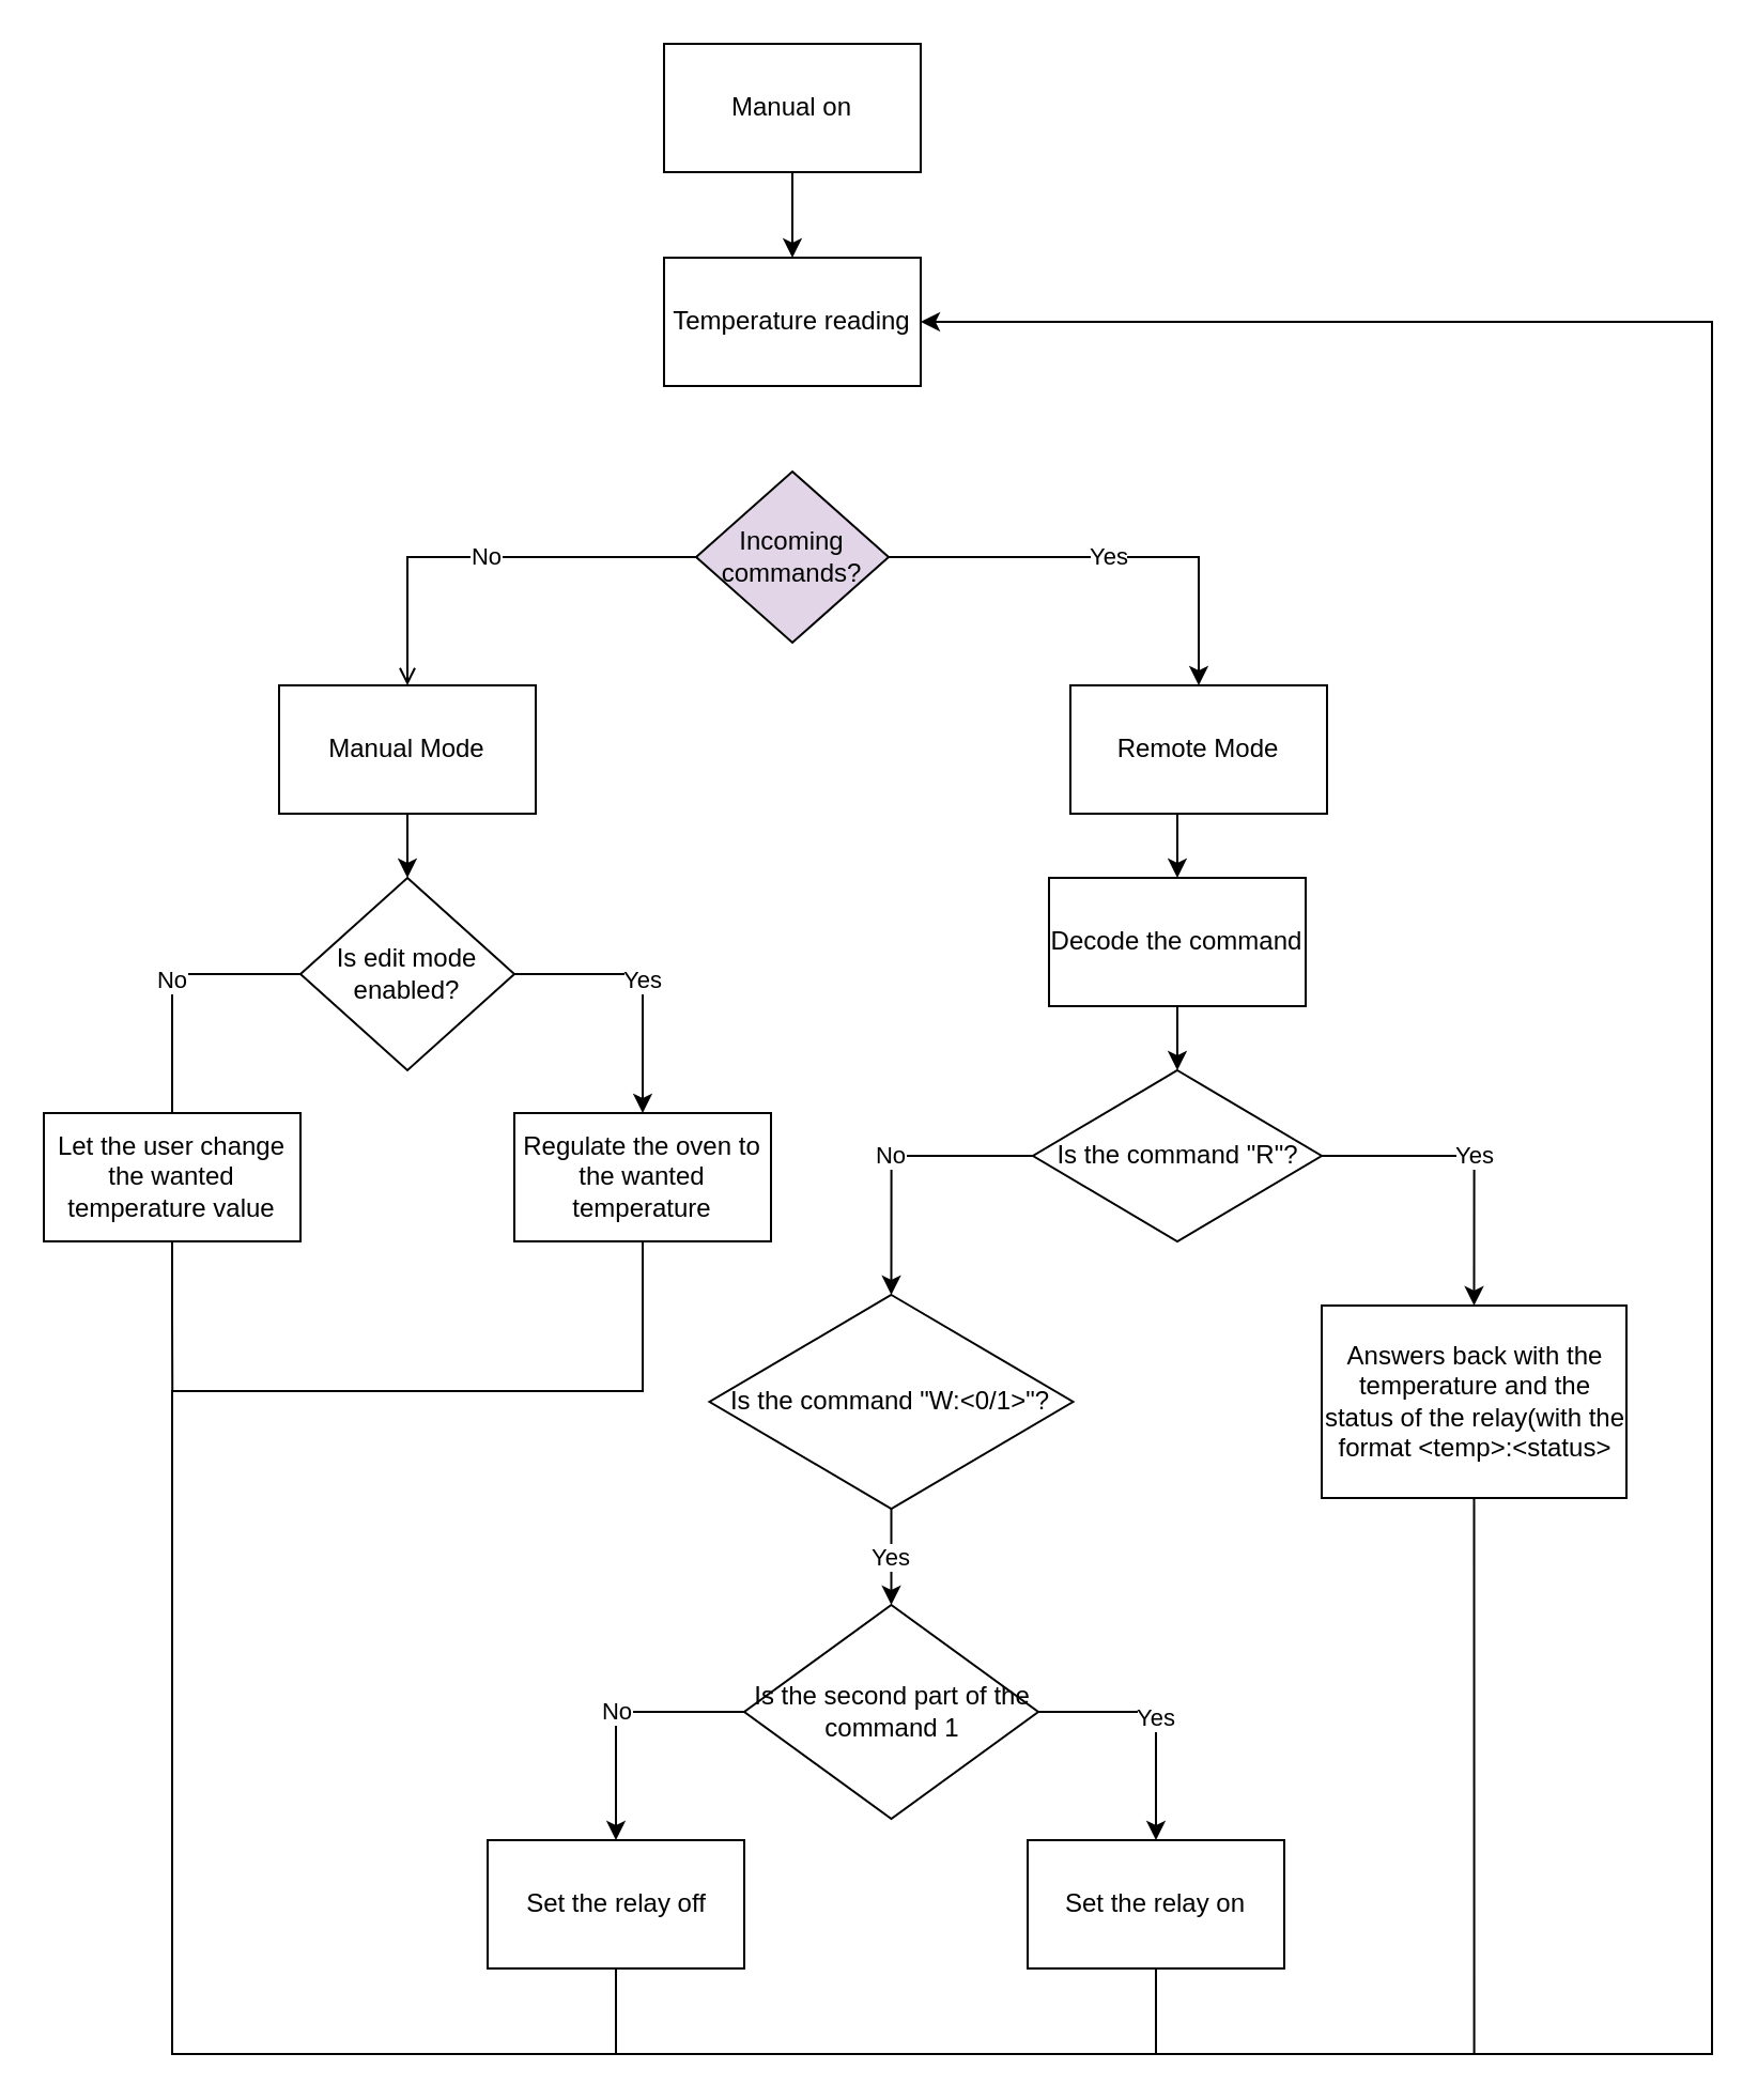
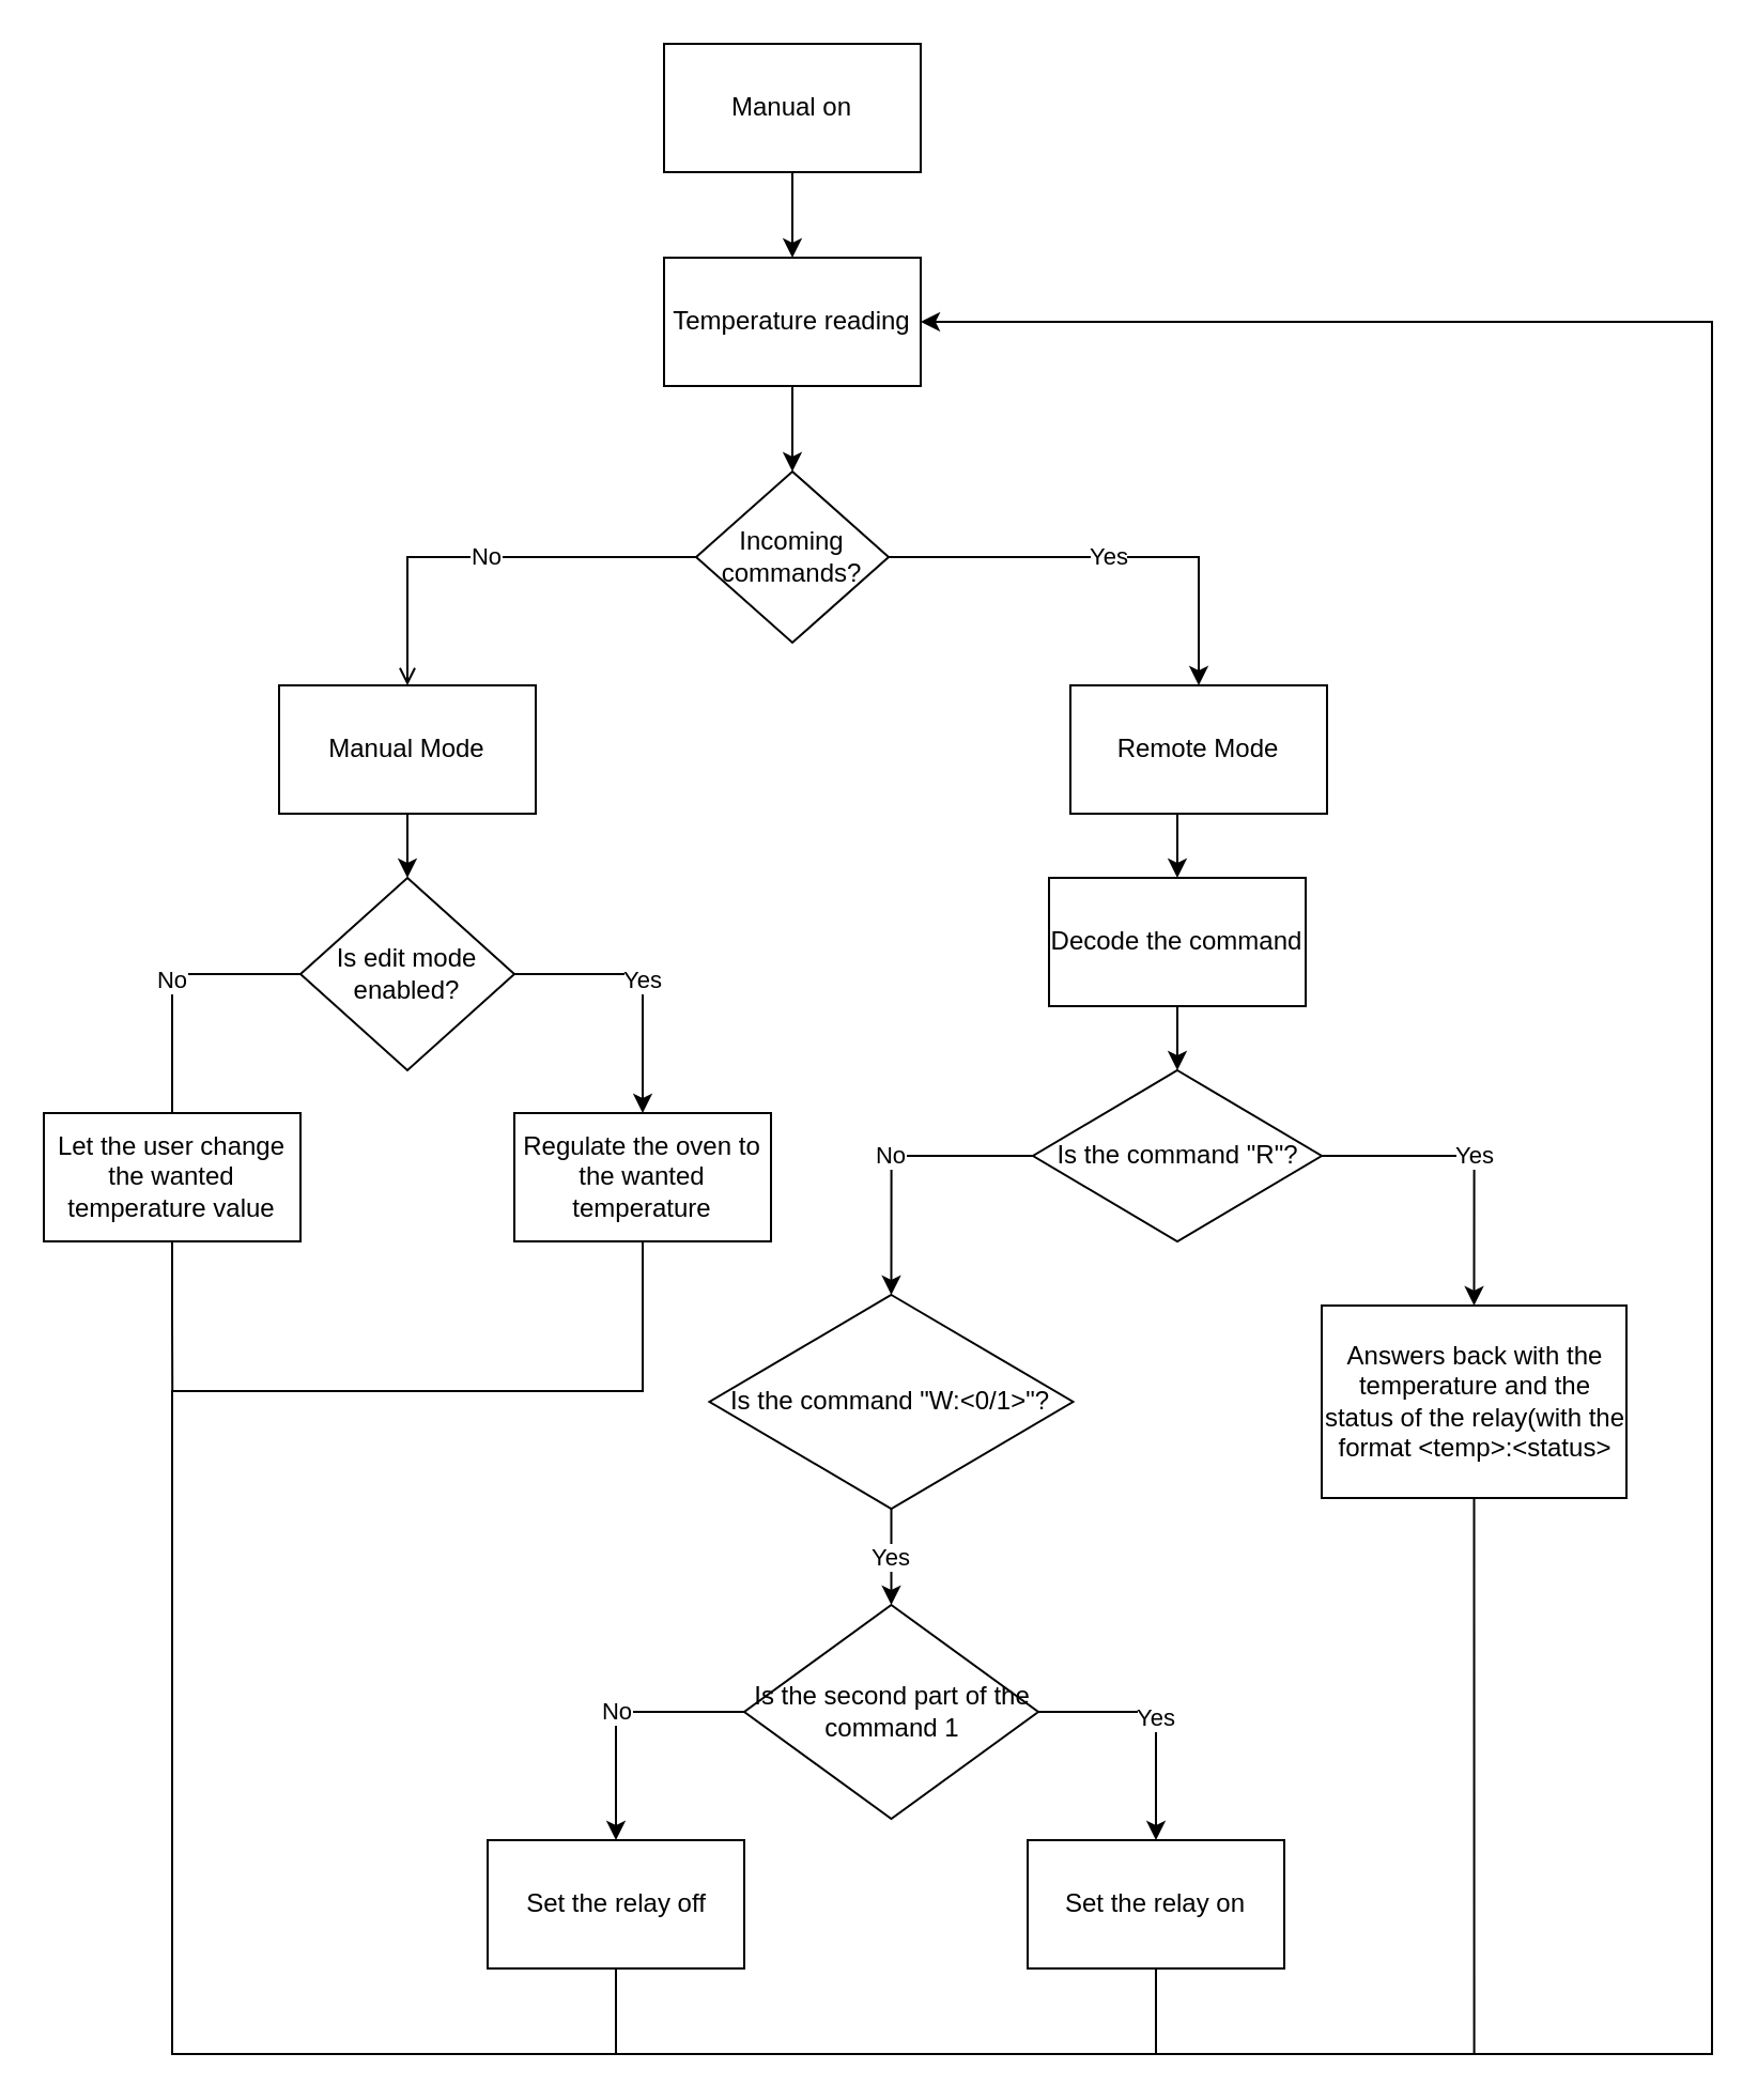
  <mxCell id="0" />
  <mxCell id="1" parent="0" />
  <mxCell id="2" style="edgeStyle=orthogonalEdgeStyle;rounded=0;orthogonalLoop=1;jettySize=auto;html=1;exitX=0.5;exitY=1;exitDx=0;exitDy=0;entryX=0.5;entryY=0;entryDx=0;entryDy=0;" edge="1" parent="1" source="3" target="5"><mxGeometry relative="1" as="geometry" /></mxCell>
  <mxCell id="3" value="Manual on" style="rounded=0;whiteSpace=wrap;html=1;" vertex="1" parent="1"><mxGeometry x="310" y="20" width="120" height="60" as="geometry" /></mxCell>
+ <mxCell id="4" style="edgeStyle=orthogonalEdgeStyle;rounded=0;orthogonalLoop=1;jettySize=auto;html=1;exitX=0.5;exitY=1;exitDx=0;exitDy=0;entryX=0.5;entryY=0;entryDx=0;entryDy=0;" edge="1" parent="1" source="5" target="8"><mxGeometry relative="1" as="geometry" /></mxCell>
  <mxCell id="5" value="Temperature reading" style="rounded=0;whiteSpace=wrap;html=1;" vertex="1" parent="1"><mxGeometry x="310" y="120" width="120" height="60" as="geometry" /></mxCell>
  <mxCell id="6" value="Yes" style="edgeStyle=orthogonalEdgeStyle;rounded=0;orthogonalLoop=1;jettySize=auto;html=1;exitX=1;exitY=0.5;exitDx=0;exitDy=0;entryX=0.5;entryY=0;entryDx=0;entryDy=0;" edge="1" parent="1" source="8" target="12"><mxGeometry relative="1" as="geometry" /></mxCell>
  <mxCell id="7" value="No" style="edgeStyle=orthogonalEdgeStyle;rounded=0;orthogonalLoop=1;jettySize=auto;html=1;exitX=0;exitY=0.5;exitDx=0;exitDy=0;entryX=0.5;entryY=0;entryDx=0;entryDy=0;endArrow=open;" edge="1" parent="1" source="8" target="10"><mxGeometry relative="1" as="geometry" /></mxCell>
- <mxCell id="8" value="Incoming commands?" style="rhombus;whiteSpace=wrap;html=1;fillColor=#e1d5e7;" vertex="1" parent="1"><mxGeometry x="325" y="220" width="90" height="80" as="geometry" /></mxCell>
+ <mxCell id="8" value="Incoming commands?" style="rhombus;whiteSpace=wrap;html=1;" vertex="1" parent="1"><mxGeometry x="325" y="220" width="90" height="80" as="geometry" /></mxCell>
  <mxCell id="9" style="edgeStyle=orthogonalEdgeStyle;rounded=0;orthogonalLoop=1;jettySize=auto;html=1;exitX=0.5;exitY=1;exitDx=0;exitDy=0;entryX=0.5;entryY=0;entryDx=0;entryDy=0;" edge="1" parent="1" source="10" target="15"><mxGeometry relative="1" as="geometry" /></mxCell>
  <mxCell id="10" value="Manual Mode" style="whiteSpace=wrap;html=1;" vertex="1" parent="1"><mxGeometry y="320" width="120" height="60" as="geometry" x="130" /></mxCell>
  <mxCell id="11" style="edgeStyle=orthogonalEdgeStyle;rounded=0;orthogonalLoop=1;jettySize=auto;html=1;exitX=0.5;exitY=1;exitDx=0;exitDy=0;entryX=0.5;entryY=0;entryDx=0;entryDy=0;" edge="1" parent="1" source="12" target="21"><mxGeometry relative="1" as="geometry" /></mxCell>
  <mxCell id="12" value="Remote Mode" style="whiteSpace=wrap;html=1;" vertex="1" parent="1"><mxGeometry x="500" y="320" width="120" height="60" as="geometry" /></mxCell>
  <mxCell id="13" value="No" style="edgeStyle=orthogonalEdgeStyle;rounded=0;orthogonalLoop=1;jettySize=auto;html=1;exitX=0;exitY=0.5;exitDx=0;exitDy=0;entryX=0.5;entryY=0;entryDx=0;entryDy=0;endArrow=none;" edge="1" parent="1" source="15" target="17"><mxGeometry relative="1" as="geometry" /></mxCell>
  <mxCell id="14" value="Yes" style="edgeStyle=orthogonalEdgeStyle;rounded=0;orthogonalLoop=1;jettySize=auto;html=1;exitX=1;exitY=0.5;exitDx=0;exitDy=0;entryX=0.5;entryY=0;entryDx=0;entryDy=0;" edge="1" parent="1" source="15" target="19"><mxGeometry relative="1" as="geometry" /></mxCell>
  <mxCell id="15" value="Is edit mode enabled?" style="rhombus;whiteSpace=wrap;html=1;" vertex="1" parent="1"><mxGeometry x="140" y="410" width="100" height="90" as="geometry" /></mxCell>
  <mxCell id="16" style="edgeStyle=orthogonalEdgeStyle;rounded=0;orthogonalLoop=1;jettySize=auto;html=1;exitX=0.5;exitY=1;exitDx=0;exitDy=0;endArrow=none;endFill=0;" edge="1" parent="1" source="17"><mxGeometry relative="1" as="geometry"><mxPoint x="80.111" y="650" as="targetPoint" /></mxGeometry></mxCell>
  <mxCell id="17" value="Let the user change the wanted temperature value" style="whiteSpace=wrap;html=1;" vertex="1" parent="1"><mxGeometry x="20" y="520" width="120" height="60" as="geometry" /></mxCell>
  <mxCell id="18" style="edgeStyle=orthogonalEdgeStyle;rounded=0;orthogonalLoop=1;jettySize=auto;html=1;exitX=0.5;exitY=1;exitDx=0;exitDy=0;endArrow=none;endFill=0;" edge="1" parent="1" source="19"><mxGeometry relative="1" as="geometry"><mxPoint x="290" y="960" as="targetPoint" /><Array as="points"><mxPoint x="300" y="650" /><mxPoint x="80" y="650" /><mxPoint x="80" y="960" /></Array></mxGeometry></mxCell>
  <mxCell id="19" value="Regulate the oven to the wanted temperature" style="whiteSpace=wrap;html=1;" vertex="1" parent="1"><mxGeometry x="240" y="520" width="120" height="60" as="geometry" /></mxCell>
  <mxCell id="20" style="edgeStyle=orthogonalEdgeStyle;rounded=0;orthogonalLoop=1;jettySize=auto;html=1;exitX=0.5;exitY=1;exitDx=0;exitDy=0;entryX=0.5;entryY=0;entryDx=0;entryDy=0;" edge="1" parent="1" source="21" target="24"><mxGeometry relative="1" as="geometry" /></mxCell>
  <mxCell id="21" value="Decode the command" style="whiteSpace=wrap;html=1;" vertex="1" parent="1"><mxGeometry x="490" y="410" width="120" height="60" as="geometry" /></mxCell>
  <mxCell id="22" value="No" style="edgeStyle=orthogonalEdgeStyle;rounded=0;orthogonalLoop=1;jettySize=auto;html=1;exitX=0;exitY=0.5;exitDx=0;exitDy=0;entryX=0.5;entryY=0;entryDx=0;entryDy=0;" edge="1" parent="1" source="24" target="26"><mxGeometry relative="1" as="geometry" /></mxCell>
  <mxCell id="23" value="Yes" style="edgeStyle=orthogonalEdgeStyle;rounded=0;orthogonalLoop=1;jettySize=auto;html=1;exitX=1;exitY=0.5;exitDx=0;exitDy=0;entryX=0.5;entryY=0;entryDx=0;entryDy=0;" edge="1" parent="1" source="24" target="28"><mxGeometry relative="1" as="geometry" /></mxCell>
  <mxCell id="24" value="Is the command &quot;R&quot;?" style="rhombus;whiteSpace=wrap;html=1;" vertex="1" parent="1"><mxGeometry x="482.5" y="500" width="135" height="80" as="geometry" /></mxCell>
  <mxCell id="25" value="Yes" style="edgeStyle=orthogonalEdgeStyle;rounded=0;orthogonalLoop=1;jettySize=auto;html=1;exitX=0.5;exitY=1;exitDx=0;exitDy=0;entryX=0.5;entryY=0;entryDx=0;entryDy=0;" edge="1" parent="1" source="26" target="31"><mxGeometry relative="1" as="geometry" /></mxCell>
  <mxCell id="26" value="Is the command &quot;W:&amp;lt;0/1&amp;gt;&quot;?" style="rhombus;whiteSpace=wrap;html=1;" vertex="1" parent="1"><mxGeometry x="331.25" y="605" width="170" height="100" as="geometry" /></mxCell>
  <mxCell id="27" style="edgeStyle=orthogonalEdgeStyle;rounded=0;orthogonalLoop=1;jettySize=auto;html=1;exitX=0.5;exitY=1;exitDx=0;exitDy=0;entryX=1;entryY=0.5;entryDx=0;entryDy=0;" edge="1" parent="1" source="28" target="5"><mxGeometry relative="1" as="geometry"><Array as="points"><mxPoint x="689" y="960" /><mxPoint x="800" y="960" /><mxPoint x="800" y="150" /></Array></mxGeometry></mxCell>
  <mxCell id="28" value="Answers back with the temperature and the status of the relay(with the format &amp;lt;temp&amp;gt;:&amp;lt;status&amp;gt;" style="whiteSpace=wrap;html=1;" vertex="1" parent="1"><mxGeometry x="617.5" y="610" width="142.5" height="90" as="geometry" /></mxCell>
  <mxCell id="29" value="No" style="edgeStyle=orthogonalEdgeStyle;rounded=0;orthogonalLoop=1;jettySize=auto;html=1;exitX=0;exitY=0.5;exitDx=0;exitDy=0;entryX=0.5;entryY=0;entryDx=0;entryDy=0;" edge="1" parent="1" source="31" target="33"><mxGeometry relative="1" as="geometry" /></mxCell>
  <mxCell id="30" value="Yes" style="edgeStyle=orthogonalEdgeStyle;rounded=0;orthogonalLoop=1;jettySize=auto;html=1;exitX=1;exitY=0.5;exitDx=0;exitDy=0;entryX=0.5;entryY=0;entryDx=0;entryDy=0;" edge="1" parent="1" source="31" target="35"><mxGeometry relative="1" as="geometry" /></mxCell>
  <mxCell id="31" value="Is the second part of the command 1" style="rhombus;whiteSpace=wrap;html=1;" vertex="1" parent="1"><mxGeometry x="347.5" y="750" width="137.5" height="100" as="geometry" /></mxCell>
  <mxCell id="32" style="edgeStyle=orthogonalEdgeStyle;rounded=0;orthogonalLoop=1;jettySize=auto;html=1;exitX=0.5;exitY=1;exitDx=0;exitDy=0;endArrow=none;endFill=0;" edge="1" parent="1" source="33"><mxGeometry relative="1" as="geometry"><mxPoint x="540" y="960" as="targetPoint" /><Array as="points"><mxPoint x="288" y="960" /></Array></mxGeometry></mxCell>
  <mxCell id="33" value="Set the relay off" style="whiteSpace=wrap;html=1;" vertex="1" parent="1"><mxGeometry x="227.5" y="860" width="120" height="60" as="geometry" /></mxCell>
  <mxCell id="34" style="edgeStyle=orthogonalEdgeStyle;rounded=0;orthogonalLoop=1;jettySize=auto;html=1;exitX=0.5;exitY=1;exitDx=0;exitDy=0;endArrow=none;endFill=0;" edge="1" parent="1" source="35"><mxGeometry relative="1" as="geometry"><mxPoint x="690" y="960" as="targetPoint" /><Array as="points"><mxPoint x="540" y="960" /><mxPoint x="690" y="960" /></Array></mxGeometry></mxCell>
  <mxCell id="35" value="Set the relay on" style="whiteSpace=wrap;html=1;" vertex="1" parent="1"><mxGeometry x="480" y="860" width="120" height="60" as="geometry" /></mxCell>
